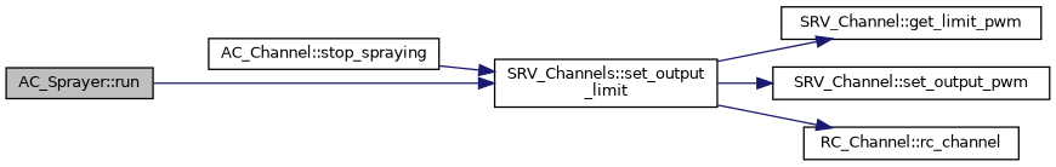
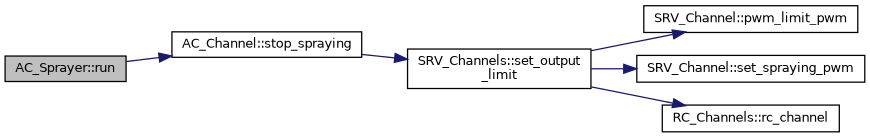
  digraph {
    rankdir=LR
    node [color=black fillcolor=white fontname=Helvetica fontsize=10 shape=record style=filled]
    edge [color=midnightblue fontname=Helvetica fontsize=10 labelfontname=Helvetica labelfontsize=10 style=solid]
    n1 [fillcolor=grey75 fontcolor=black height=0.2 label="AC_Sprayer::run" width=0.4]
    n2 [height=0.2 label="AC_Channel::stop_spraying" width=0.4]
    n3 [height=0.2 label="SRV_Channels::set_output\l_limit" width=0.4]
-   n4 [height=0.2 label="SRV_Channel::get_limit_pwm" width=0.4]
-   n5 [height=0.2 label="SRV_Channel::set_output_pwm" width=0.4]
-   n6 [height=0.2 label="RC_Channel::rc_channel" width=0.4]
-   n1 -> n3
+   n4 [height=0.2 label="SRV_Channel::pwm_limit_pwm" width=0.4]
+   n5 [height=0.2 label="SRV_Channel::set_spraying_pwm" width=0.4]
+   n6 [height=0.2 label="RC_Channels::rc_channel" width=0.4]
+   n1 -> n2
    n2 -> n3
    n3 -> n4
    n3 -> n5
    n3 -> n6
  }
